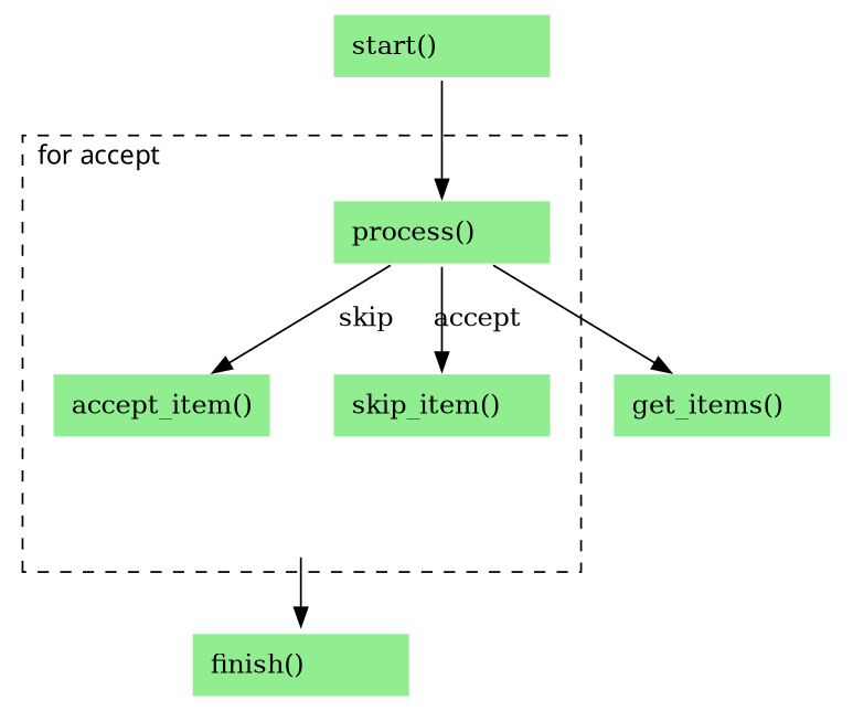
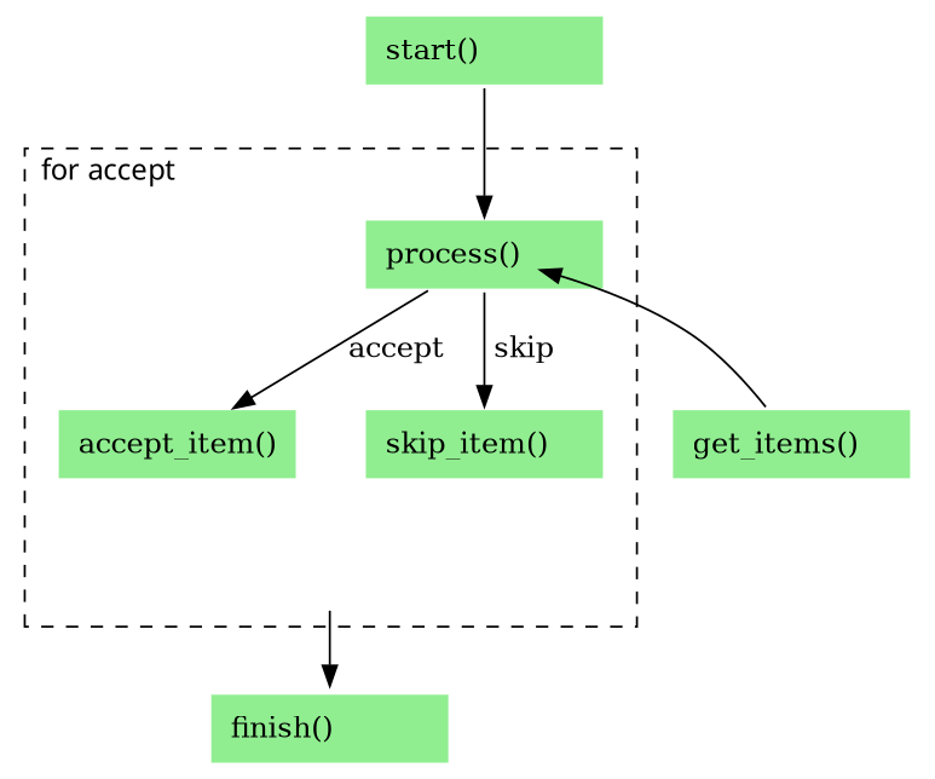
  digraph {
    compound=True
    fontname=Verdana
    rankdir=tb
    node [fixedsize=shape shape=none]
    n1 [label=<<table width="115" border="0" cellpadding="7" bgcolor="lightgreen"><tr align="left"><td>process()</td></tr></table>>]
    n2 [label=<<table width="115" border="0" cellpadding="7" bgcolor="lightgreen"><tr align="left"><td>accept_item()</td></tr></table>>]
    n3 [label=<<table width="115" border="0" cellpadding="7" bgcolor="lightgreen"><tr align="left"><td>skip_item()</td></tr></table>>]
    end_loop [height=0 style=invis width=0 fixedsize=""]
    n5 [label=<<table width="115" border="0" cellpadding="7" bgcolor="lightgreen"><tr align="left"><td>finish()</td></tr></table>> fixedsize=""]
    n6 [label=<<table width="115" border="0" cellpadding="7" bgcolor="lightgreen"><tr align="left"><td>start()</td></tr></table>>]
    n7 [label=<<table width="115" border="0" cellpadding="7" bgcolor="lightgreen"><tr align="left"><td>get_items()</td></tr></table>>]
    subgraph cluster_1 {
      fillcolor=lightyellow
      label="for accept"
      labeljust=left
      style=dashed
      n1
      n2
      n3
      end_loop
    }
-   n1 -> n2 [label=" skip"]
-   n1 -> n3 [label=" accept"]
+   n1 -> n2 [label=accept]
+   n1 -> n3 [label=" skip"]
    n2 -> end_loop [style=invis]
    n3 -> end_loop [style=invis]
    end_loop -> n5
    n6 -> n1
-   n1 -> n7
+   n7 -> n1
  }
